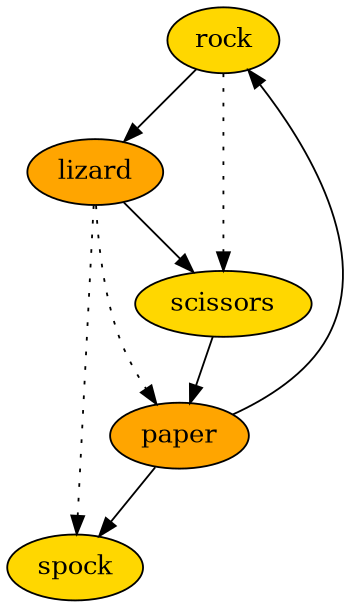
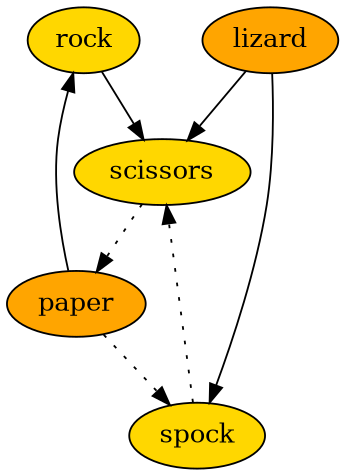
  digraph {
    node [fillcolor=gold style=filled]
    edge [style=solid]
    rock
    scissors
    lizard [fillcolor=orange]
    paper [fillcolor=orange]
    spock
-   rock -> scissors [style=dotted]
-   rock -> lizard
-   scissors -> paper
+   rock -> scissors
+   scissors -> paper [style=dotted]
    lizard -> scissors
-   lizard -> paper [style=dotted]
-   lizard -> spock [style=dotted]
+   lizard -> spock
    paper -> rock
-   paper -> spock
+   paper -> spock [style=dotted]
+   spock -> scissors [style=dotted]
  }
